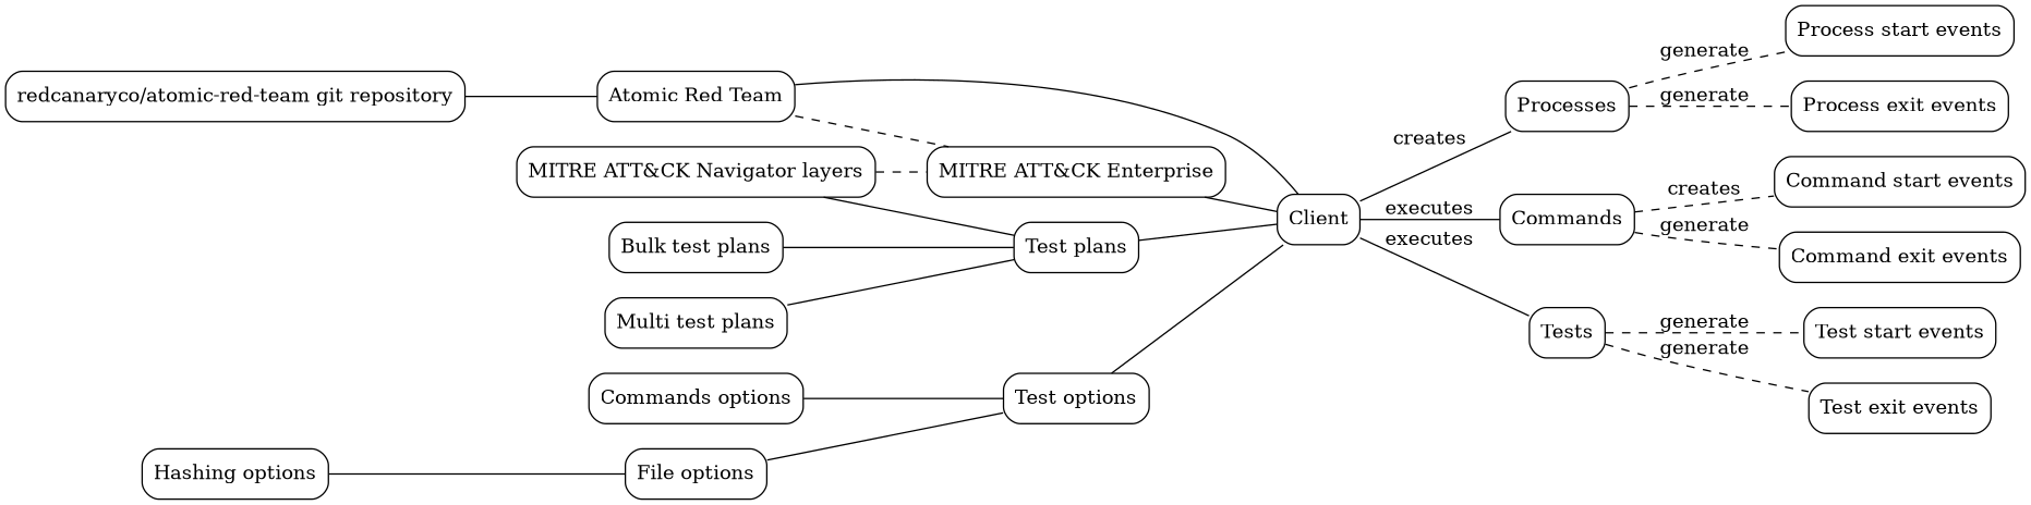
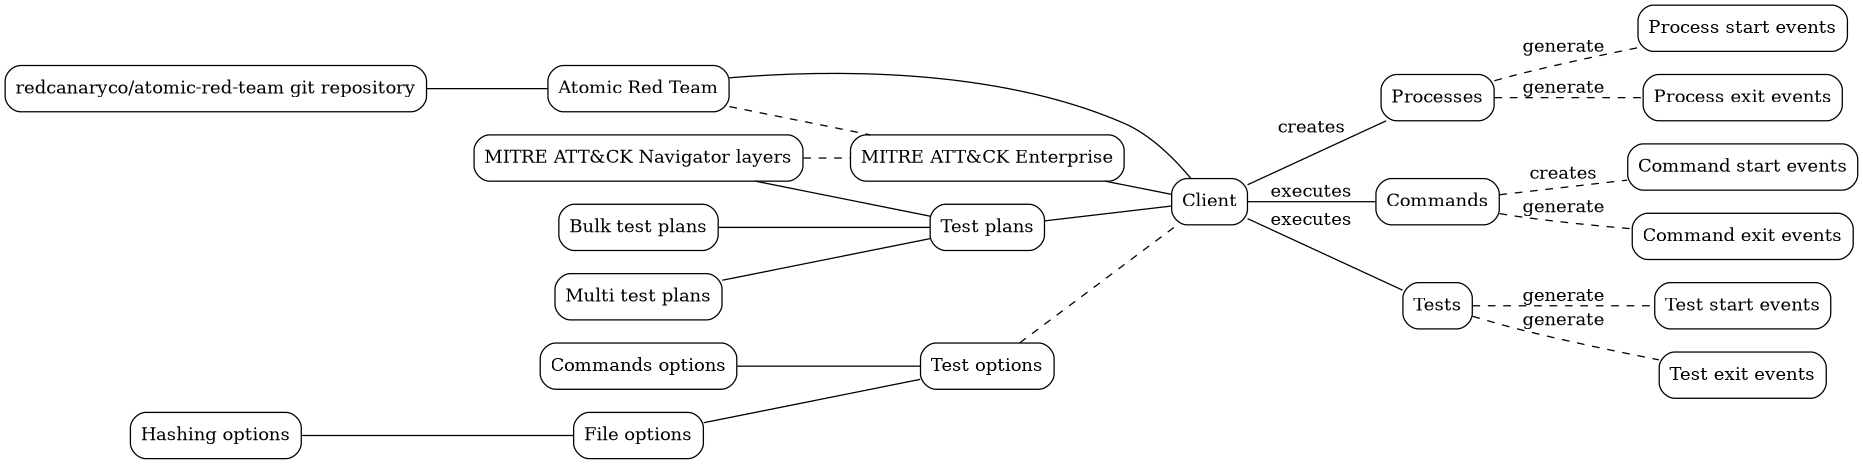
  digraph {
    rankdir=LR
    node [shape=box style=rounded]
    edge [dir=none]
    n1 [label=Client]
    n2 [label=Processes]
    n3 [label=Commands]
    n4 [label=Tests]
    n5 [label="Process start events"]
    n6 [label="Process exit events"]
    n7 [label="Command start events"]
    n8 [label="Command exit events"]
    n9 [label="Test start events"]
    n10 [label="Test exit events"]
    n11 [label="Atomic Red Team"]
    n12 [label="MITRE ATT&CK Enterprise"]
    n13 [label="redcanaryco/atomic-red-team git repository"]
    n14 [label="MITRE ATT&CK Navigator layers"]
    n15 [label="Test plans"]
    n16 [label="Bulk test plans"]
    n17 [label="Multi test plans"]
    n18 [label="Test options"]
    n19 [label="Commands options"]
    n20 [label="Hashing options"]
    n21 [label="File options"]
    n1 -> n2 [label=creates]
    n1 -> n3 [label=executes]
    n1 -> n4 [label=executes]
    n2 -> n5 [label=generate style=dashed]
    n2 -> n6 [label=generate style=dashed]
    n3 -> n7 [label=creates style=dashed]
    n3 -> n8 [label=generate style=dashed]
    n4 -> n9 [label=generate style=dashed]
    n4 -> n10 [label=generate style=dashed]
    n11 -> n1
    n11 -> n12 [style=dashed]
    n12 -> n1
    n13 -> n11
    n14 -> n12 [style=dashed]
    n14 -> n15
    n15 -> n1
    n16 -> n15
    n17 -> n15
-   n18 -> n1
+   n18 -> n1 [style=dashed]
    n19 -> n18
    n20 -> n21
    n21 -> n18
  }
